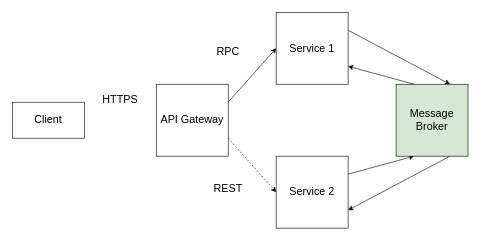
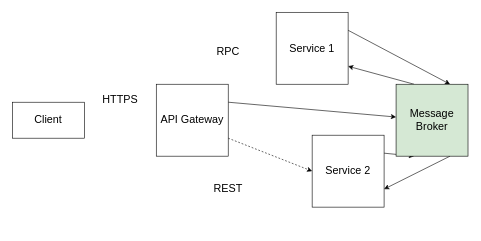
  <mxCell id="0" />
  <mxCell id="1" parent="0" />
  <mxCell id="2" value="&lt;font style=&quot;font-size: 18px&quot;&gt;Client&lt;/font&gt;" style="rounded=0;whiteSpace=wrap;html=1;" vertex="1" parent="1"><mxGeometry x="20" y="170" width="120" height="60" as="geometry" /></mxCell>
- <mxCell id="3" style="rounded=0;orthogonalLoop=1;jettySize=auto;html=1;exitX=1;exitY=0.25;exitDx=0;exitDy=0;entryX=0;entryY=0.5;entryDx=0;entryDy=0;fontSize=18;" edge="1" parent="1" source="5" target="7"><mxGeometry relative="1" as="geometry" /></mxCell>
+ <mxCell id="3" style="rounded=0;orthogonalLoop=1;jettySize=auto;html=1;exitX=1;exitY=0.25;exitDx=0;exitDy=0;fontSize=18;" edge="1" parent="1" source="5" target="12"><mxGeometry relative="1" as="geometry" /></mxCell>
  <mxCell id="4" style="edgeStyle=none;rounded=0;orthogonalLoop=1;jettySize=auto;html=1;exitX=1;exitY=0.75;exitDx=0;exitDy=0;entryX=0;entryY=0.5;entryDx=0;entryDy=0;fontSize=18;dashed=1;" edge="1" parent="1" source="5" target="9"><mxGeometry relative="1" as="geometry" /></mxCell>
  <mxCell id="5" value="&lt;font style=&quot;font-size: 18px&quot;&gt;API Gateway&lt;/font&gt;" style="rounded=0;whiteSpace=wrap;html=1;" vertex="1" parent="1"><mxGeometry x="260" y="140" width="120" height="120" as="geometry" /></mxCell>
  <mxCell id="6" style="edgeStyle=none;rounded=0;orthogonalLoop=1;jettySize=auto;html=1;exitX=1;exitY=0.25;exitDx=0;exitDy=0;entryX=0.75;entryY=0;entryDx=0;entryDy=0;fontSize=18;" edge="1" parent="1" source="7" target="12"><mxGeometry relative="1" as="geometry" /></mxCell>
  <mxCell id="7" value="&lt;font style=&quot;font-size: 18px&quot;&gt;Service 1&lt;/font&gt;" style="rounded=0;whiteSpace=wrap;html=1;" vertex="1" parent="1"><mxGeometry x="460" y="20" width="120" height="120" as="geometry" /></mxCell>
  <mxCell id="8" style="edgeStyle=none;rounded=0;orthogonalLoop=1;jettySize=auto;html=1;exitX=1;exitY=0.25;exitDx=0;exitDy=0;entryX=0.25;entryY=1;entryDx=0;entryDy=0;fontSize=18;" edge="1" parent="1" source="9" target="12"><mxGeometry relative="1" as="geometry" /></mxCell>
- <mxCell id="9" value="&lt;font style=&quot;font-size: 18px&quot;&gt;Service 2&lt;/font&gt;" style="rounded=0;whiteSpace=wrap;html=1;" vertex="1" parent="1"><mxGeometry x="460" y="260" width="120" height="120" as="geometry" /></mxCell>
+ <mxCell id="9" value="&lt;font style=&quot;font-size: 18px&quot;&gt;Service 2&lt;/font&gt;" style="rounded=0;whiteSpace=wrap;html=1;" vertex="1" parent="1"><mxGeometry x="520" y="225" width="120" height="120" as="geometry" /></mxCell>
  <mxCell id="10" style="edgeStyle=none;rounded=0;orthogonalLoop=1;jettySize=auto;html=1;exitX=0.75;exitY=1;exitDx=0;exitDy=0;entryX=1;entryY=0.75;entryDx=0;entryDy=0;fontSize=18;" edge="1" parent="1" source="12" target="9"><mxGeometry relative="1" as="geometry" /></mxCell>
  <mxCell id="11" style="edgeStyle=none;rounded=0;orthogonalLoop=1;jettySize=auto;html=1;exitX=0.25;exitY=0;exitDx=0;exitDy=0;entryX=1;entryY=0.75;entryDx=0;entryDy=0;fontSize=18;" edge="1" parent="1" source="12" target="7"><mxGeometry relative="1" as="geometry" /></mxCell>
  <mxCell id="12" value="&lt;font style=&quot;font-size: 18px&quot;&gt;Message Broker&lt;/font&gt;" style="rounded=0;whiteSpace=wrap;html=1;fillColor=#d5e8d4;" vertex="1" parent="1"><mxGeometry x="660" y="140" width="120" height="120" as="geometry" /></mxCell>
  <mxCell id="13" value="HTTPS" style="text;html=1;strokeColor=none;fillColor=none;align=center;verticalAlign=middle;whiteSpace=wrap;rounded=0;fontSize=18;" vertex="1" parent="1"><mxGeometry x="170" y="150" width="60" height="30" as="geometry" /></mxCell>
  <mxCell id="14" value="RPC&lt;span style=&quot;color: rgba(0 , 0 , 0 , 0) ; font-family: monospace ; font-size: 0px&quot;&gt;%3CmxGraphModel%3E%3Croot%3E%3CmxCell%20id%3D%220%22%2F%3E%3CmxCell%20id%3D%221%22%20parent%3D%220%22%2F%3E%3CmxCell%20id%3D%222%22%20value%3D%22HTTPS%22%20style%3D%22text%3Bhtml%3D1%3BstrokeColor%3Dnone%3BfillColor%3Dnone%3Balign%3Dcenter%3BverticalAlign%3Dmiddle%3BwhiteSpace%3Dwrap%3Brounded%3D0%3BfontSize%3D18%3B%22%20vertex%3D%221%22%20parent%3D%221%22%3E%3CmxGeometry%20x%3D%22270%22%20y%3D%22210%22%20width%3D%2260%22%20height%3D%2230%22%20as%3D%22geometry%22%2F%3E%3C%2FmxCell%3E%3C%2Froot%3E%3C%2FmxGraphModel%3E&lt;/span&gt;" style="text;html=1;strokeColor=none;fillColor=none;align=center;verticalAlign=middle;whiteSpace=wrap;rounded=0;fontSize=18;" vertex="1" parent="1"><mxGeometry x="350" y="70" width="60" height="30" as="geometry" /></mxCell>
  <mxCell id="15" value="REST" style="text;html=1;strokeColor=none;fillColor=none;align=center;verticalAlign=middle;whiteSpace=wrap;rounded=0;fontSize=18;" vertex="1" parent="1"><mxGeometry x="350" y="300" width="60" height="30" as="geometry" /></mxCell>
